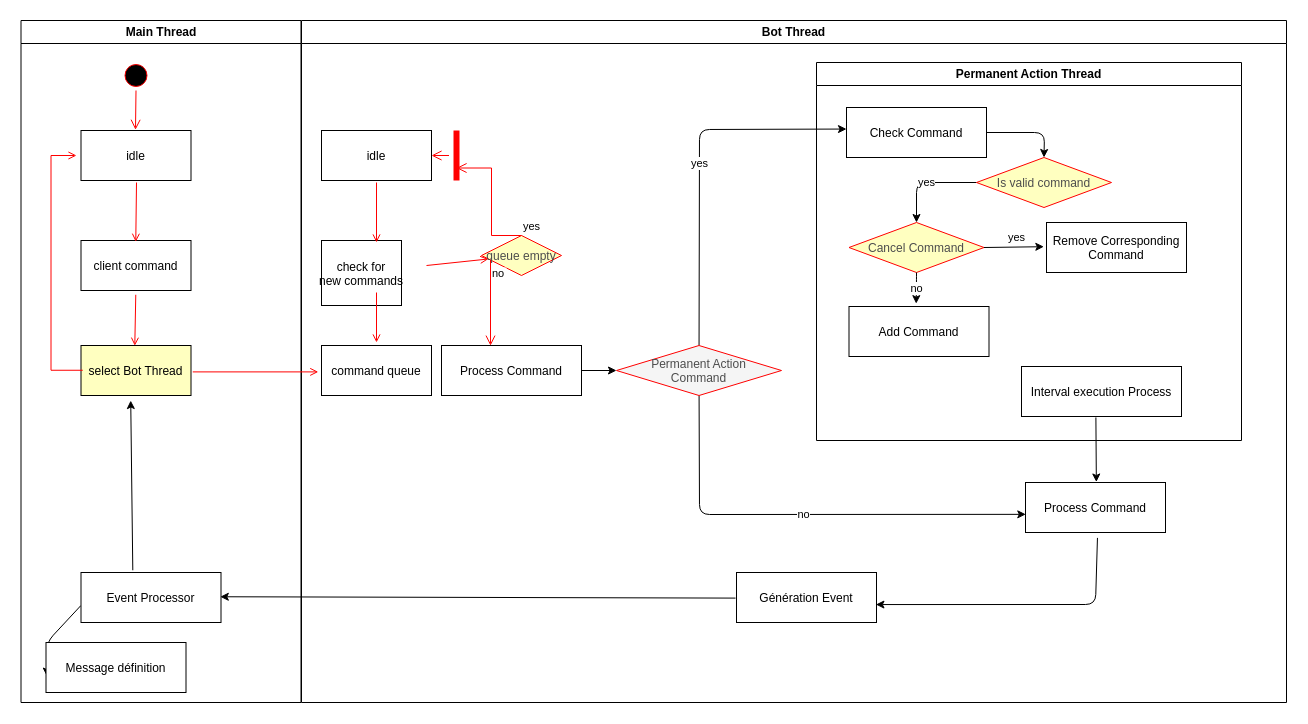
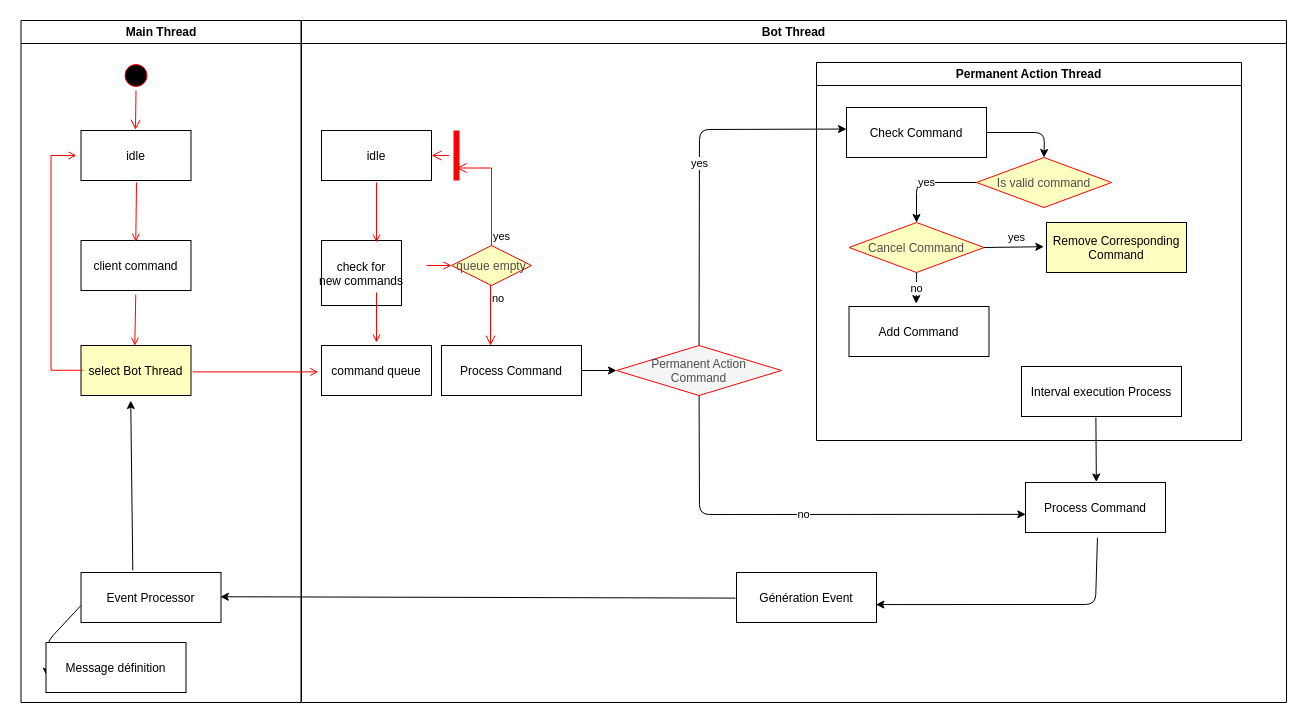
  <mxCell id="0" />
  <mxCell id="1" parent="0" />
  <mxCell id="2" value="Main Thread" style="swimlane;whiteSpace=wrap" parent="1" vertex="1"><mxGeometry x="20.5" y="20" width="280" height="682" as="geometry" /></mxCell>
  <mxCell id="3" value="" style="ellipse;shape=startState;fillColor=#000000;strokeColor=#ff0000;" parent="2" vertex="1"><mxGeometry x="100" y="40" width="30" height="30" as="geometry" /></mxCell>
  <mxCell id="4" value="" style="edgeStyle=elbowEdgeStyle;elbow=horizontal;verticalAlign=bottom;endArrow=open;endSize=8;strokeColor=#FF0000;endFill=1;rounded=0;entryX=0.496;entryY=-0.013;entryDx=0;entryDy=0;entryPerimeter=0;" parent="2" source="3" target="5" edge="1"><mxGeometry x="100" y="40" as="geometry"><mxPoint x="115" y="110" as="targetPoint" /></mxGeometry></mxCell>
  <mxCell id="5" value="idle" style="" parent="2" vertex="1"><mxGeometry x="60" y="110" width="110" height="50" as="geometry" /></mxCell>
  <mxCell id="6" value="client command" style="" parent="2" vertex="1"><mxGeometry x="60" y="220" width="110" height="50" as="geometry" /></mxCell>
  <mxCell id="7" value="" style="endArrow=open;strokeColor=#FF0000;endFill=1;rounded=0;entryX=0.498;entryY=0.026;entryDx=0;entryDy=0;entryPerimeter=0;" parent="2" target="6" edge="1"><mxGeometry relative="1" as="geometry"><mxPoint x="115.5" y="162" as="sourcePoint" /><mxPoint x="115.5" y="222" as="targetPoint" /></mxGeometry></mxCell>
  <mxCell id="8" value="select Bot Thread" style="fillColor=#ffffc0;" parent="2" vertex="1"><mxGeometry x="60" y="325" width="110" height="50" as="geometry" /></mxCell>
  <mxCell id="9" value="" style="endArrow=open;strokeColor=#FF0000;endFill=1;rounded=0;exitX=0.498;exitY=1.085;exitDx=0;exitDy=0;exitPerimeter=0;entryX=0.489;entryY=0.005;entryDx=0;entryDy=0;entryPerimeter=0;" parent="2" source="6" target="8" edge="1"><mxGeometry relative="1" as="geometry"><mxPoint x="115.5" y="282" as="sourcePoint" /><mxPoint x="114.5" y="322" as="targetPoint" /></mxGeometry></mxCell>
  <mxCell id="10" value="" style="edgeStyle=elbowEdgeStyle;elbow=horizontal;strokeColor=#FF0000;endArrow=open;endFill=1;rounded=0;exitX=0.016;exitY=0.495;exitDx=0;exitDy=0;exitPerimeter=0;" parent="2" source="8" edge="1"><mxGeometry width="100" height="100" relative="1" as="geometry"><mxPoint x="55.5" y="350" as="sourcePoint" /><mxPoint x="55.5" y="135" as="targetPoint" /><Array as="points"><mxPoint x="30" y="250" /></Array></mxGeometry></mxCell>
  <mxCell id="11" style="edgeStyle=none;html=1;entryX=0.452;entryY=1.101;entryDx=0;entryDy=0;entryPerimeter=0;exitX=0.37;exitY=-0.045;exitDx=0;exitDy=0;exitPerimeter=0;" edge="1" parent="2" source="13" target="8"><mxGeometry relative="1" as="geometry"><Array as="points" /></mxGeometry></mxCell>
  <mxCell id="12" style="edgeStyle=none;html=1;entryX=0.006;entryY=0.672;entryDx=0;entryDy=0;entryPerimeter=0;exitX=-0.001;exitY=0.661;exitDx=0;exitDy=0;exitPerimeter=0;" edge="1" parent="2" source="13" target="14"><mxGeometry relative="1" as="geometry"><Array as="points"><mxPoint x="25.5" y="622" /></Array></mxGeometry></mxCell>
  <mxCell id="13" value="Event Processor" style="" vertex="1" parent="2"><mxGeometry x="60" y="552" width="140" height="50" as="geometry" /></mxCell>
  <mxCell id="14" value="Message définition" style="" vertex="1" parent="2"><mxGeometry x="25" y="622" width="140" height="50" as="geometry" /></mxCell>
  <mxCell id="15" value="Bot Thread" style="swimlane;whiteSpace=wrap" parent="1" vertex="1"><mxGeometry x="301" y="20" width="985" height="682" as="geometry" /></mxCell>
  <mxCell id="16" value="idle" style="" parent="15" vertex="1"><mxGeometry x="20" y="110" width="110" height="50" as="geometry" /></mxCell>
  <mxCell id="17" value="check for &#10;new commands" style="" parent="15" vertex="1"><mxGeometry x="20" y="220" width="80" height="65" as="geometry" /></mxCell>
  <mxCell id="18" value="" style="endArrow=open;strokeColor=#FF0000;endFill=1;rounded=0" parent="15" edge="1"><mxGeometry relative="1" as="geometry"><mxPoint x="75" y="162" as="sourcePoint" /><mxPoint x="75" y="222" as="targetPoint" /></mxGeometry></mxCell>
  <mxCell id="19" value="command queue" style="" parent="15" vertex="1"><mxGeometry x="20" y="325" width="110" height="50" as="geometry" /></mxCell>
  <mxCell id="20" value="" style="endArrow=open;strokeColor=#FF0000;endFill=1;rounded=0" parent="15" edge="1"><mxGeometry relative="1" as="geometry"><mxPoint x="75" y="322" as="targetPoint" /><mxPoint x="75" y="272" as="sourcePoint" /></mxGeometry></mxCell>
- <mxCell id="21" value="queue empty" style="rhombus;fillColor=#ffffc0;strokeColor=#ff0000;fontColor=#4D4D4D;" parent="15" vertex="1"><mxGeometry x="180" y="215" width="80" height="40" as="geometry" /></mxCell>
+ <mxCell id="21" value="queue empty" style="rhombus;fillColor=#ffffc0;strokeColor=#ff0000;fontColor=#4D4D4D;" parent="15" vertex="1"><mxGeometry x="150" y="225" width="80" height="40" as="geometry" /></mxCell>
  <mxCell id="22" value="yes" style="edgeStyle=elbowEdgeStyle;elbow=horizontal;align=left;verticalAlign=bottom;endArrow=open;endSize=8;strokeColor=#FF0000;exitX=0.5;exitY=0;endFill=1;rounded=0;entryX=0.75;entryY=0.5;entryPerimeter=0" parent="15" source="21" target="25" edge="1"><mxGeometry x="-1" relative="1" as="geometry"><mxPoint x="160" y="150" as="targetPoint" /><Array as="points"><mxPoint x="190" y="180" /></Array></mxGeometry></mxCell>
  <mxCell id="23" value="no" style="edgeStyle=elbowEdgeStyle;elbow=horizontal;align=left;verticalAlign=top;endArrow=open;endSize=8;strokeColor=#FF0000;endFill=1;rounded=0;entryX=0.351;entryY=0.004;entryDx=0;entryDy=0;entryPerimeter=0;" parent="15" source="21" target="28" edge="1"><mxGeometry x="-1" relative="1" as="geometry"><mxPoint x="190" y="305" as="targetPoint" /></mxGeometry></mxCell>
  <mxCell id="24" value="" style="endArrow=open;strokeColor=#FF0000;endFill=1;rounded=0" parent="15" target="21" edge="1"><mxGeometry relative="1" as="geometry"><mxPoint x="125" y="245" as="sourcePoint" /></mxGeometry></mxCell>
  <mxCell id="25" value="" style="shape=line;strokeWidth=6;strokeColor=#ff0000;rotation=90" parent="15" vertex="1"><mxGeometry x="130" y="127.5" width="50" height="15" as="geometry" /></mxCell>
  <mxCell id="26" value="" style="edgeStyle=elbowEdgeStyle;elbow=horizontal;verticalAlign=bottom;endArrow=open;endSize=8;strokeColor=#FF0000;endFill=1;rounded=0" parent="15" source="25" edge="1"><mxGeometry x="130" y="90" as="geometry"><mxPoint x="130" y="135" as="targetPoint" /></mxGeometry></mxCell>
  <mxCell id="27" style="edgeStyle=none;html=1;entryX=0;entryY=0.5;entryDx=0;entryDy=0;" edge="1" parent="15" source="28" target="31"><mxGeometry relative="1" as="geometry" /></mxCell>
  <mxCell id="28" value="Process Command" style="" parent="15" vertex="1"><mxGeometry x="140" y="325" width="140" height="50" as="geometry" /></mxCell>
  <mxCell id="29" value="yes" style="edgeStyle=none;html=1;entryX=0;entryY=0.431;entryDx=0;entryDy=0;entryPerimeter=0;" edge="1" parent="15" source="31" target="34"><mxGeometry relative="1" as="geometry"><Array as="points"><mxPoint x="398" y="109" /></Array></mxGeometry></mxCell>
  <mxCell id="30" value="no" style="edgeStyle=none;html=1;entryX=0.002;entryY=0.637;entryDx=0;entryDy=0;entryPerimeter=0;" edge="1" parent="15" source="31" target="44"><mxGeometry relative="1" as="geometry"><Array as="points"><mxPoint x="398" y="494" /></Array></mxGeometry></mxCell>
  <mxCell id="31" value="Permanent Action &#10;Command" style="rhombus;fillColor=#f5f5f5;strokeColor=#ff0000;fontColor=#4D4D4D;" vertex="1" parent="15"><mxGeometry x="315" y="325" width="165" height="50" as="geometry" /></mxCell>
  <mxCell id="32" value="Permanent Action Thread" style="swimlane;whiteSpace=wrap" vertex="1" parent="15"><mxGeometry x="515" y="42" width="425" height="378" as="geometry" /></mxCell>
  <mxCell id="33" style="edgeStyle=none;html=1;entryX=0.5;entryY=0;entryDx=0;entryDy=0;" edge="1" parent="32" source="34" target="42"><mxGeometry relative="1" as="geometry"><Array as="points"><mxPoint x="228" y="70" /></Array></mxGeometry></mxCell>
  <mxCell id="34" value="Check Command" style="" vertex="1" parent="32"><mxGeometry x="30" y="45" width="140" height="50" as="geometry" /></mxCell>
  <mxCell id="35" value="yes" style="edgeStyle=none;html=1;entryX=-0.019;entryY=0.484;entryDx=0;entryDy=0;entryPerimeter=0;exitX=1;exitY=0.5;exitDx=0;exitDy=0;" edge="1" parent="32" source="36" target="37"><mxGeometry x="0.09" y="10" relative="1" as="geometry"><mxPoint x="100" y="220" as="targetPoint" /><mxPoint as="offset" /></mxGeometry></mxCell>
  <mxCell id="36" value="Cancel Command" style="rhombus;fillColor=#ffffc0;strokeColor=#ff0000;fontColor=#4D4D4D;" vertex="1" parent="32"><mxGeometry x="32.5" y="160" width="135" height="50" as="geometry" /></mxCell>
- <mxCell id="37" value="Remove Corresponding &#10;Command" style="" vertex="1" parent="32"><mxGeometry x="230" y="160" width="140" height="50" as="geometry" /></mxCell>
+ <mxCell id="37" value="Remove Corresponding &#10;Command" style="fillColor=#ffffc0;" vertex="1" parent="32"><mxGeometry x="230" y="160" width="140" height="50" as="geometry" /></mxCell>
  <mxCell id="38" value="Interval execution Process" style="" vertex="1" parent="32"><mxGeometry x="205" y="304" width="160" height="50" as="geometry" /></mxCell>
  <mxCell id="39" value="no" style="edgeStyle=none;html=1;exitX=0.5;exitY=1;exitDx=0;exitDy=0;entryX=0.48;entryY=-0.057;entryDx=0;entryDy=0;entryPerimeter=0;" edge="1" parent="32" source="36" target="40"><mxGeometry relative="1" as="geometry"><mxPoint x="100" y="250" as="targetPoint" /><Array as="points"><mxPoint x="100" y="215" /></Array></mxGeometry></mxCell>
  <mxCell id="40" value="Add Command" style="" vertex="1" parent="32"><mxGeometry x="32.5" y="244" width="140" height="50" as="geometry" /></mxCell>
  <mxCell id="41" value="yes" style="edgeStyle=none;html=1;entryX=0.5;entryY=0;entryDx=0;entryDy=0;fontColor=default;" edge="1" parent="32" source="42" target="36"><mxGeometry relative="1" as="geometry"><Array as="points"><mxPoint x="100" y="120" /></Array></mxGeometry></mxCell>
  <mxCell id="42" value="Is valid command" style="rhombus;fillColor=#ffffc0;strokeColor=#ff0000;fontColor=#4D4D4D;" vertex="1" parent="32"><mxGeometry x="160" y="95" width="135" height="50" as="geometry" /></mxCell>
  <mxCell id="43" style="edgeStyle=none;html=1;entryX=0.996;entryY=0.641;entryDx=0;entryDy=0;entryPerimeter=0;exitX=0.514;exitY=1.108;exitDx=0;exitDy=0;exitPerimeter=0;" edge="1" parent="15" source="44" target="46"><mxGeometry relative="1" as="geometry"><Array as="points"><mxPoint x="794" y="584" /></Array></mxGeometry></mxCell>
  <mxCell id="44" value="Process Command" style="" vertex="1" parent="15"><mxGeometry x="724" y="462" width="140" height="50" as="geometry" /></mxCell>
  <mxCell id="45" style="edgeStyle=none;html=1;entryX=0.506;entryY=-0.01;entryDx=0;entryDy=0;entryPerimeter=0;exitX=0.465;exitY=1.019;exitDx=0;exitDy=0;exitPerimeter=0;" edge="1" parent="15" source="38" target="44"><mxGeometry relative="1" as="geometry"><mxPoint x="795" y="282" as="sourcePoint" /></mxGeometry></mxCell>
  <mxCell id="46" value="Génération Event" style="" vertex="1" parent="15"><mxGeometry x="435" y="552" width="140" height="50" as="geometry" /></mxCell>
  <mxCell id="47" value="" style="endArrow=open;strokeColor=#FF0000;endFill=1;rounded=0;exitX=1.016;exitY=0.528;exitDx=0;exitDy=0;exitPerimeter=0;entryX=-0.029;entryY=0.528;entryDx=0;entryDy=0;entryPerimeter=0;" parent="1" source="8" target="19" edge="1"><mxGeometry relative="1" as="geometry"><mxPoint x="196" y="370" as="sourcePoint" /></mxGeometry></mxCell>
  <mxCell id="48" style="edgeStyle=none;html=1;entryX=0.995;entryY=0.485;entryDx=0;entryDy=0;entryPerimeter=0;exitX=-0.007;exitY=0.512;exitDx=0;exitDy=0;exitPerimeter=0;" edge="1" parent="1" source="46" target="13"><mxGeometry relative="1" as="geometry" /></mxCell>
